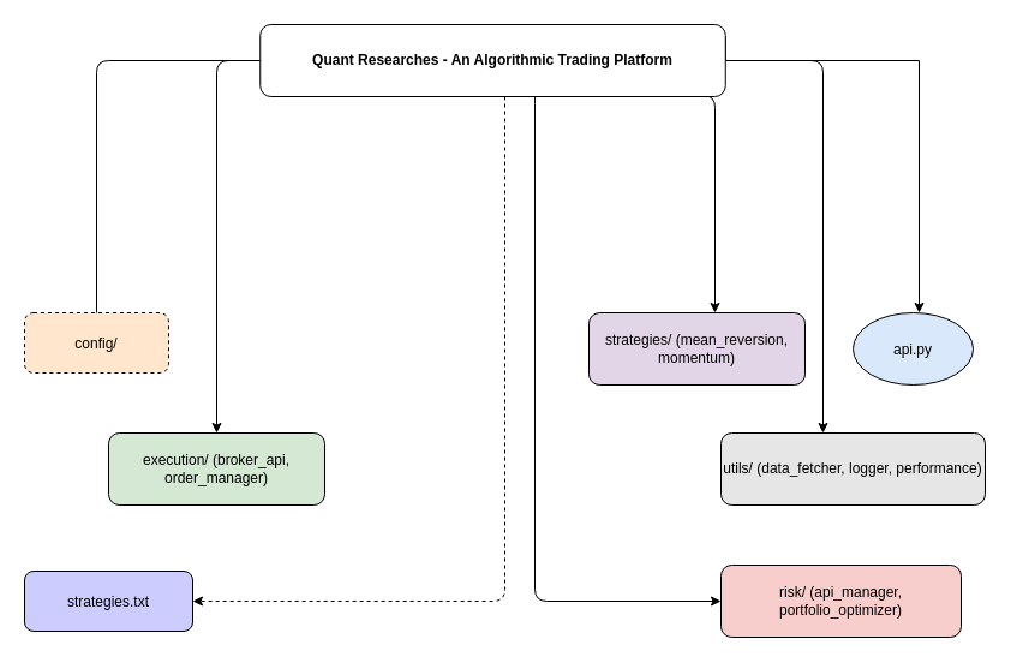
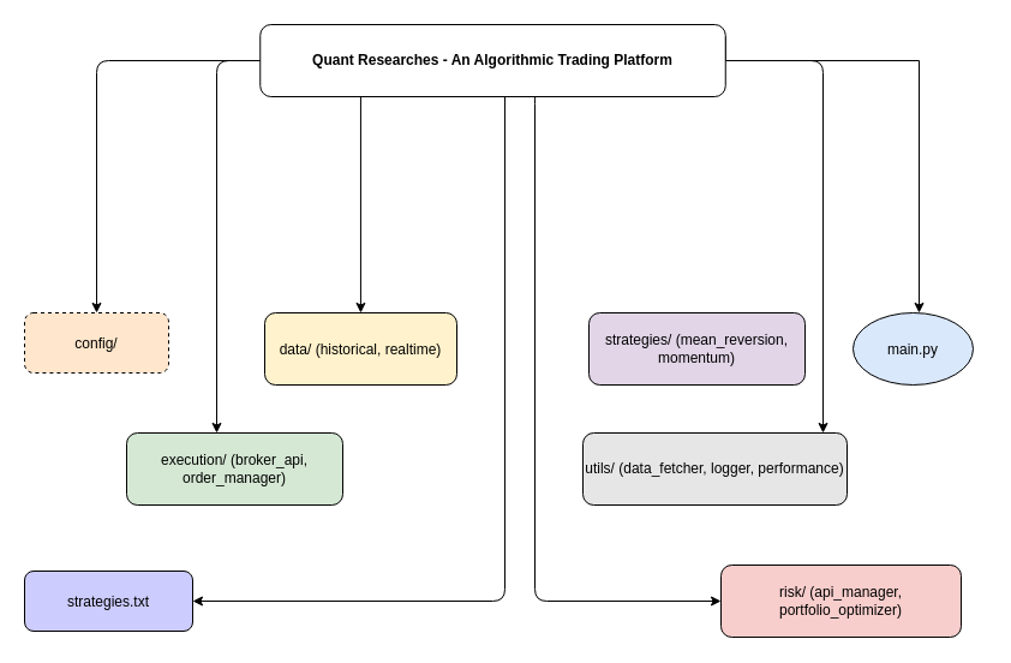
  <mxCell id="0" />
  <mxCell id="1" parent="0" />
- <mxCell id="2" value="api.py" style="ellipse;fillColor=#DAE8FC;" parent="1" vertex="1"><mxGeometry x="710" y="260" width="100" height="60" as="geometry" /></mxCell>
+ <mxCell id="2" value="main.py" style="ellipse;fillColor=#DAE8FC;" parent="1" vertex="1"><mxGeometry x="710" y="260" width="100" height="60" as="geometry" /></mxCell>
  <mxCell id="3" value="config/" style="rounded=1;fillColor=#FFE6CC;dashed=1;" parent="1" vertex="1"><mxGeometry x="20" y="260" width="120" height="50" as="geometry" /></mxCell>
+ <mxCell id="4" value="data/ (historical, realtime)" style="rounded=1;fillColor=#FFF2CC;" parent="1" vertex="1"><mxGeometry x="220" y="260" width="160" height="60" as="geometry" /></mxCell>
  <mxCell id="5" value="strategies/ (mean_reversion, momentum)" style="rounded=1;fillColor=#E1D5E7;whiteSpace=wrap;" parent="1" vertex="1"><mxGeometry x="490" y="260" width="180" height="60" as="geometry" /></mxCell>
- <mxCell id="6" value="execution/ (broker_api, order_manager)" style="rounded=1;fillColor=#D5E8D4;whiteSpace=wrap;" parent="1" vertex="1"><mxGeometry x="90" y="360" width="180" height="60" as="geometry" /></mxCell>
+ <mxCell id="6" value="execution/ (broker_api, order_manager)" style="rounded=1;fillColor=#D5E8D4;whiteSpace=wrap;" parent="1" vertex="1"><mxGeometry x="105" y="360" width="180" height="60" as="geometry" /></mxCell>
  <mxCell id="7" value="risk/ (api_manager, portfolio_optimizer)" style="rounded=1;fillColor=#F8CECC;whiteSpace=wrap;" parent="1" vertex="1"><mxGeometry x="600" y="470" width="200" height="60" as="geometry" /></mxCell>
- <mxCell id="8" value="utils/ (data_fetcher, logger, performance)" style="rounded=1;fillColor=#E6E6E6;whiteSpace=wrap;" parent="1" vertex="1"><mxGeometry x="600" y="360" width="220" height="60" as="geometry" /></mxCell>
+ <mxCell id="8" value="utils/ (data_fetcher, logger, performance)" style="rounded=1;fillColor=#E6E6E6;whiteSpace=wrap;" parent="1" vertex="1"><mxGeometry x="485" y="360" width="220" height="60" as="geometry" /></mxCell>
  <mxCell id="9" value="strategies.txt" style="rounded=1;fillColor=#CCCCFF;" parent="1" vertex="1"><mxGeometry x="20" y="475" width="140" height="50" as="geometry" /></mxCell>
- <mxCell id="10" style="edgeStyle=orthogonalEdgeStyle;endArrow=none;" parent="1" source="18" target="3" edge="1"><mxGeometry relative="1" as="geometry" /></mxCell>
- <mxCell id="12" style="edgeStyle=orthogonalEdgeStyle;exitX=0.626;exitY=0.983;exitDx=0;exitDy=0;exitPerimeter=0;" parent="1" source="18" target="5" edge="1"><mxGeometry relative="1" as="geometry"><Array as="points"><mxPoint x="595" y="79" /></Array></mxGeometry></mxCell>
+ <mxCell id="10" style="edgeStyle=orthogonalEdgeStyle;" parent="1" source="18" target="3" edge="1"><mxGeometry relative="1" as="geometry" /></mxCell>
+ <mxCell id="11" style="edgeStyle=orthogonalEdgeStyle;exitX=0.216;exitY=0.983;exitDx=0;exitDy=0;exitPerimeter=0;" parent="1" source="18" target="4" edge="1"><mxGeometry relative="1" as="geometry" /></mxCell>
  <mxCell id="13" style="edgeStyle=orthogonalEdgeStyle;" parent="1" source="18" target="6" edge="1"><mxGeometry relative="1" as="geometry"><mxPoint x="405" y="100" as="sourcePoint" /><Array as="points"><mxPoint x="180" y="50" /></Array></mxGeometry></mxCell>
  <mxCell id="14" style="edgeStyle=orthogonalEdgeStyle;exitX=0.593;exitY=0.933;exitDx=0;exitDy=0;exitPerimeter=0;" parent="1" source="18" target="7" edge="1"><mxGeometry relative="1" as="geometry"><Array as="points"><mxPoint x="445" y="76" /><mxPoint x="445" y="500" /></Array></mxGeometry></mxCell>
  <mxCell id="15" style="edgeStyle=orthogonalEdgeStyle;exitX=0.616;exitY=1;exitDx=0;exitDy=0;exitPerimeter=0;" parent="1" source="18" target="8" edge="1"><mxGeometry relative="1" as="geometry"><Array as="points"><mxPoint x="455" y="50" /><mxPoint x="685" y="50" /></Array></mxGeometry></mxCell>
- <mxCell id="16" style="edgeStyle=orthogonalEdgeStyle;dashed=1;" parent="1" source="18" target="9" edge="1"><mxGeometry relative="1" as="geometry"><Array as="points"><mxPoint x="420" y="500" /></Array></mxGeometry></mxCell>
+ <mxCell id="16" style="edgeStyle=orthogonalEdgeStyle;" parent="1" source="18" target="9" edge="1"><mxGeometry relative="1" as="geometry"><Array as="points"><mxPoint x="420" y="500" /></Array></mxGeometry></mxCell>
  <mxCell id="17" style="edgeStyle=orthogonalEdgeStyle;rounded=0;orthogonalLoop=1;jettySize=auto;html=1;" parent="1" edge="1"><mxGeometry relative="1" as="geometry"><mxPoint x="603.75" y="30" as="sourcePoint" /><mxPoint x="765" y="260" as="targetPoint" /><Array as="points"><mxPoint x="604" y="50" /><mxPoint x="765" y="50" /></Array></mxGeometry></mxCell>
  <mxCell id="18" value="Quant Researches - An Algorithmic Trading Platform" style="rounded=1;whiteSpace=wrap;html=1;fontStyle=1" parent="1" vertex="1"><mxGeometry x="216.25" y="20" width="387.5" height="60" as="geometry" /></mxCell>
